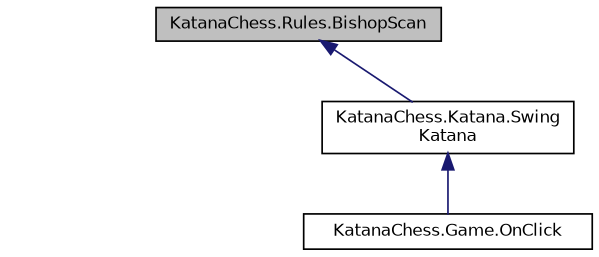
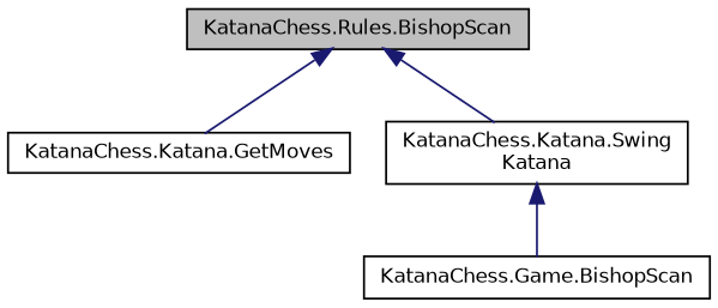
  digraph {
    rankdir=TB
    node [color=black fillcolor=white fontname=Helvetica fontsize=10 shape=record style=filled]
    edge [color=midnightblue dir=back fontname=Helvetica fontsize=10 labelfontname=Helvetica labelfontsize=10 style=solid]
    n1 [fillcolor=grey75 fontcolor=black height=0.2 label="KatanaChess.Rules.BishopScan" width=0.4]
+   n2 [height=0.2 label="KatanaChess.Katana.GetMoves" width=0.4]
    n3 [height=0.2 label="KatanaChess.Katana.Swing\lKatana" width=0.4]
-   n4 [height=0.2 label="KatanaChess.Game.OnClick" width=0.4]
+   n4 [height=0.2 label="KatanaChess.Game.BishopScan" width=0.4]
+   n1 -> n2
    n1 -> n3
    n3 -> n4
  }
